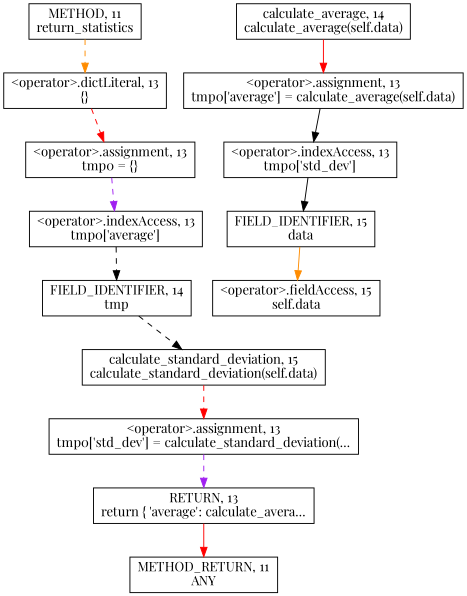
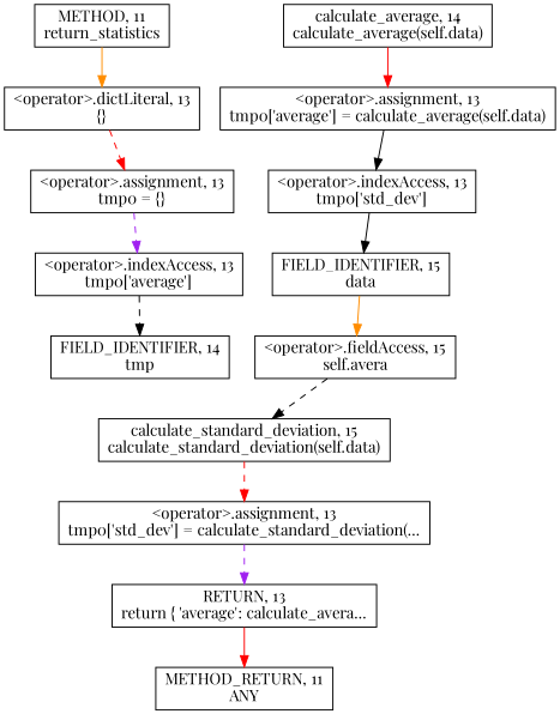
  digraph {
    fontname="Playfair Display"
    node [fontname="Playfair Display" shape=rect]
    edge [color=red fontname="Playfair Display" style=dashed]
    n1 [label=<RETURN, 13<BR/>return { 'average': calculate_avera...>]
    n2 [label=<METHOD_RETURN, 11<BR/>ANY>]
    n3 [label=<&lt;operator&gt;.assignment, 13<BR/>tmp0 = {}>]
    n4 [label=<&lt;operator&gt;.indexAccess, 13<BR/>tmp0['average']>]
    n5 [label=<FIELD_IDENTIFIER, 14<BR/>tmp>]
    n6 [label=<&lt;operator&gt;.assignment, 13<BR/>tmp0['average'] = calculate_average(self.data)>]
    n7 [label=<&lt;operator&gt;.indexAccess, 13<BR/>tmp0['std_dev']>]
    n8 [label=<FIELD_IDENTIFIER, 15<BR/>data>]
    n9 [label=<&lt;operator&gt;.assignment, 13<BR/>tmp0['std_dev'] = calculate_standard_deviation(...>]
    n10 [label=<&lt;operator&gt;.dictLiteral, 13<BR/>{}>]
    n11 [label=<calculate_average, 14<BR/>calculate_average(self.data)>]
-   n12 [label=<&lt;operator&gt;.fieldAccess, 15<BR/>self.data>]
+   n12 [label=<&lt;operator&gt;.fieldAccess, 15<BR/>self.avera>]
    n13 [label=<calculate_standard_deviation, 15<BR/>calculate_standard_deviation(self.data)>]
    n14 [label=<METHOD, 11<BR/>return_statistics>]
    n1 -> n2 [style=solid]
    n3 -> n4 [color=purple]
    n4 -> n5 [color=black]
    n6 -> n7 [color=black style=solid]
    n7 -> n8 [color=black style=solid]
    n8 -> n12 [color=darkorange style=solid]
    n9 -> n1 [color=purple]
    n10 -> n3
    n11 -> n6 [style=solid]
-   n5 -> n13 [color=black]
+   n12 -> n13 [color=black]
    n13 -> n9
-   n14 -> n10 [color=darkorange]
+   n14 -> n10 [color=darkorange style=solid]
  }
